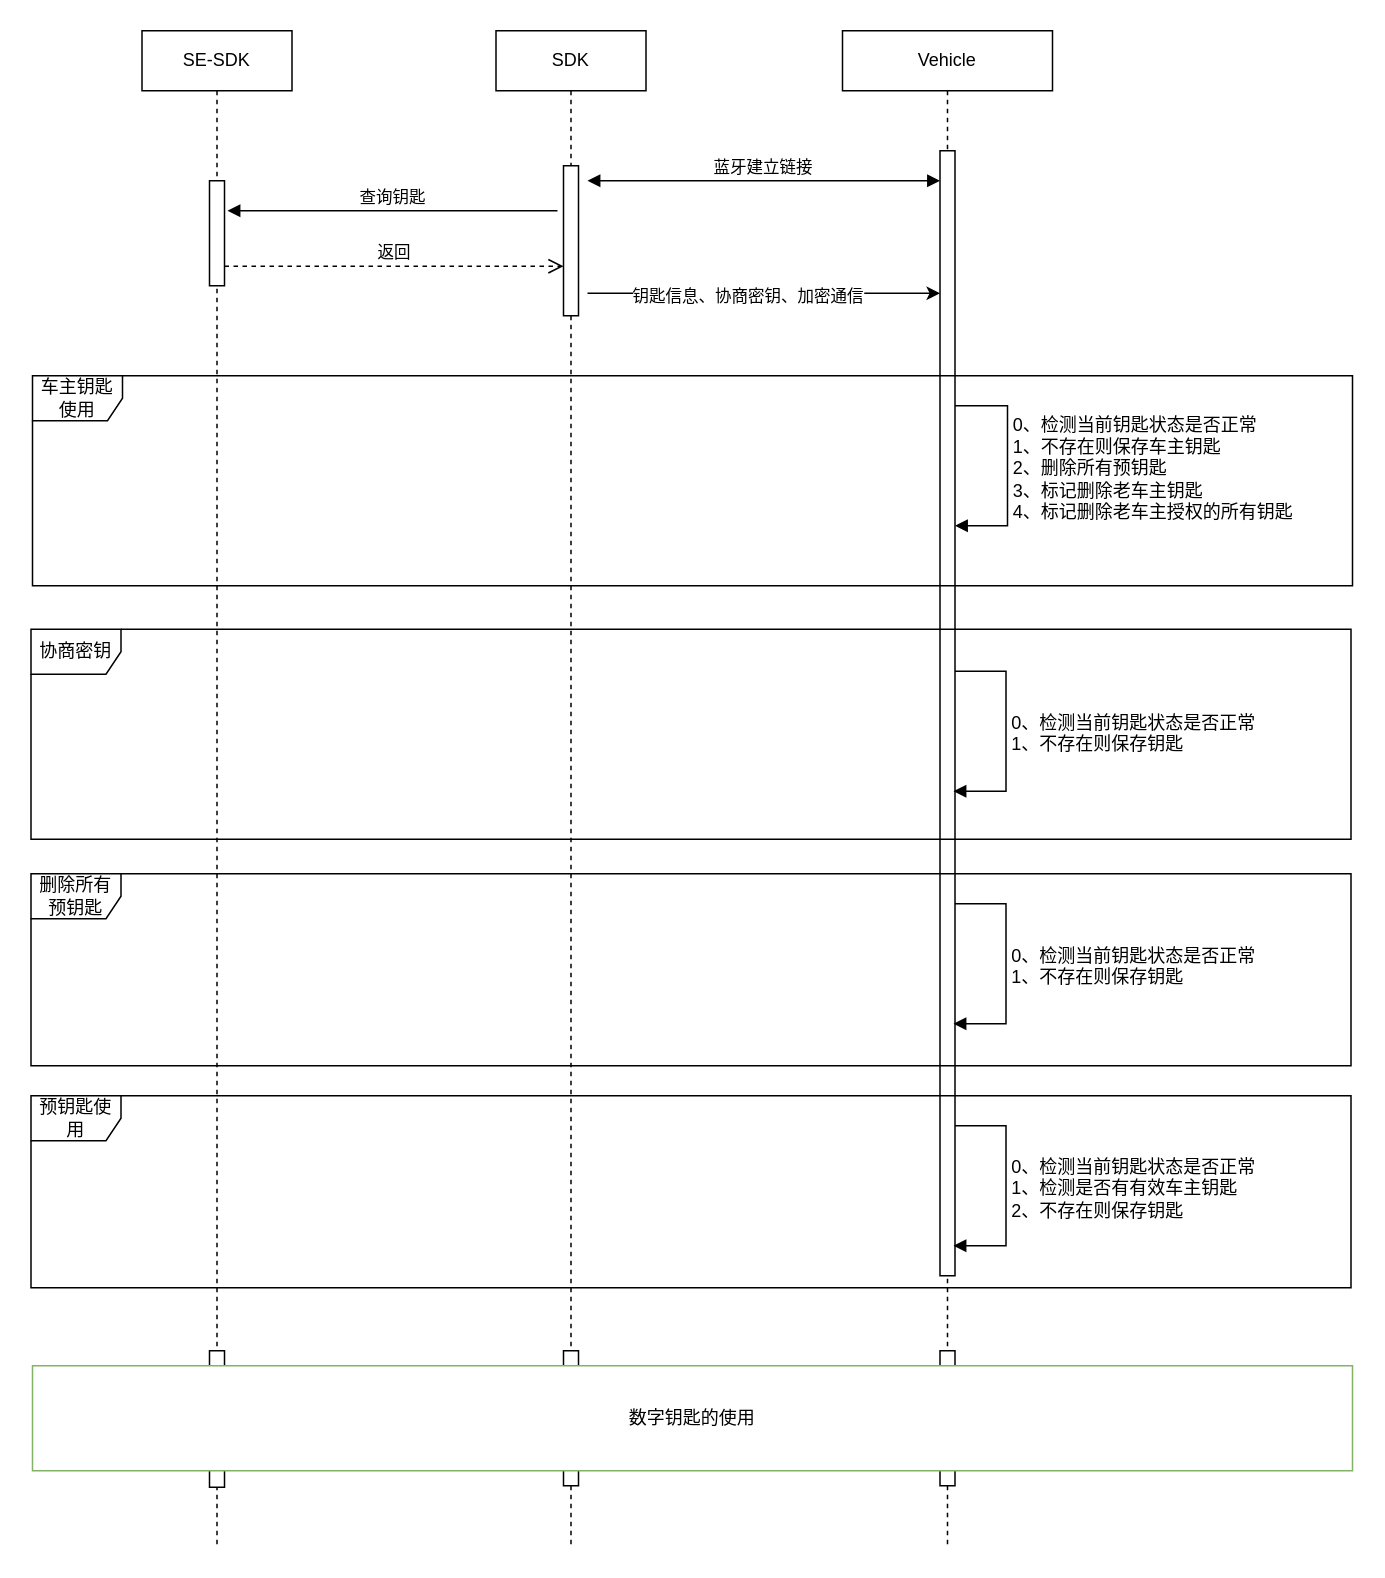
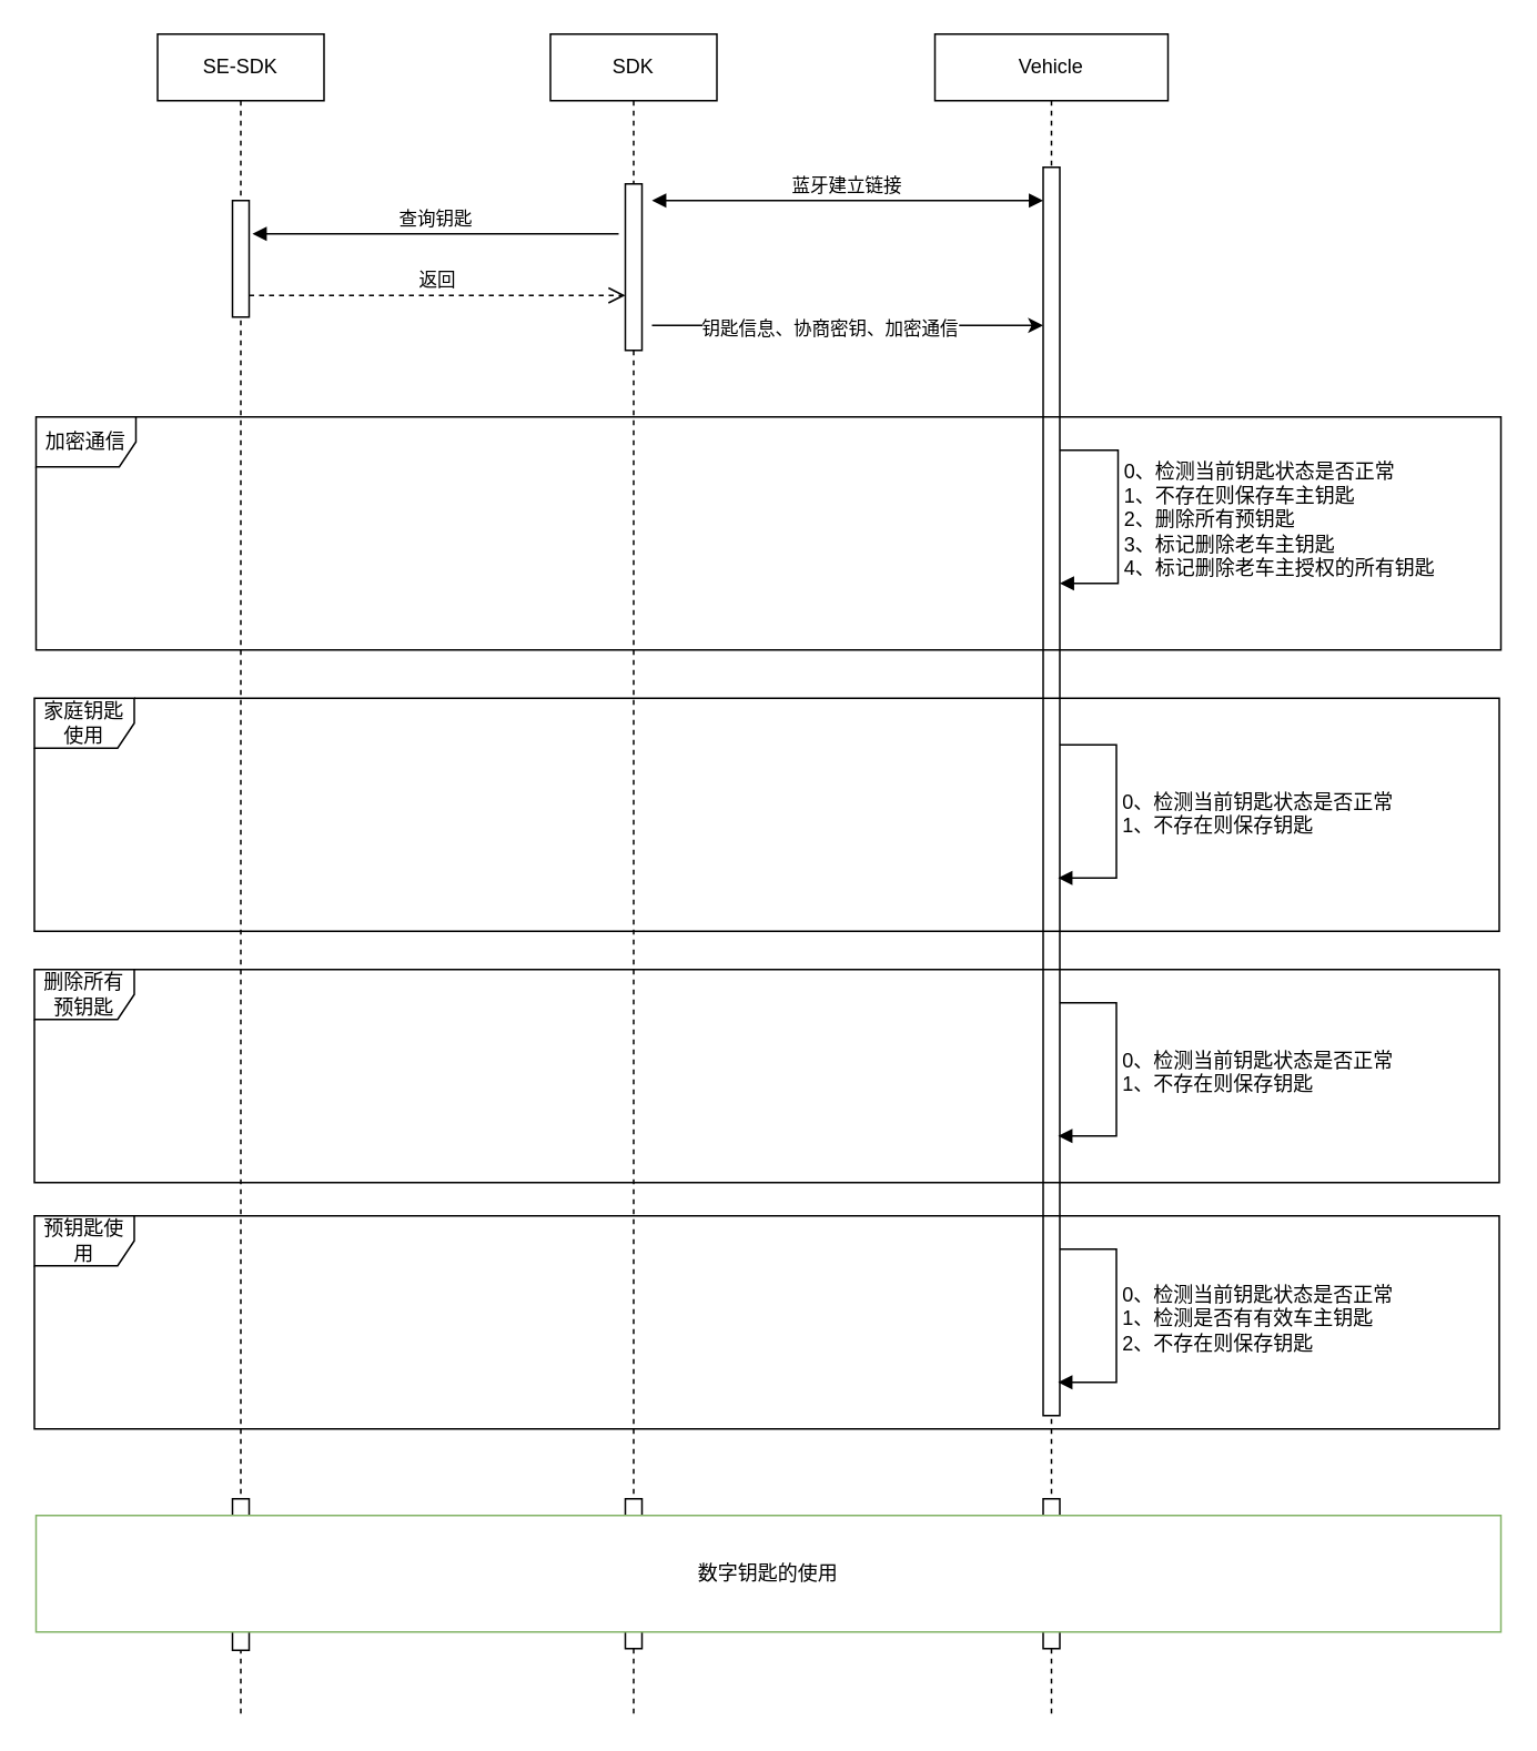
  <mxCell id="0" />
  <mxCell id="1" parent="0" />
  <mxCell id="2" value="SE-SDK" style="shape=umlLifeline;perimeter=lifelinePerimeter;whiteSpace=wrap;html=1;container=0;dropTarget=0;collapsible=0;recursiveResize=0;outlineConnect=0;portConstraint=eastwest;newEdgeStyle={&quot;edgeStyle&quot;:&quot;elbowEdgeStyle&quot;,&quot;elbow&quot;:&quot;vertical&quot;,&quot;curved&quot;:0,&quot;rounded&quot;:0};" vertex="1" parent="1"><mxGeometry x="94" y="20" width="100" height="1010" as="geometry" /></mxCell>
  <mxCell id="3" value="" style="html=1;points=[];perimeter=orthogonalPerimeter;outlineConnect=0;targetShapes=umlLifeline;portConstraint=eastwest;newEdgeStyle={&quot;edgeStyle&quot;:&quot;elbowEdgeStyle&quot;,&quot;elbow&quot;:&quot;vertical&quot;,&quot;curved&quot;:0,&quot;rounded&quot;:0};" vertex="1" parent="2"><mxGeometry x="45" y="100" width="10" height="70" as="geometry" /></mxCell>
  <mxCell id="4" value="" style="html=1;points=[];perimeter=orthogonalPerimeter;outlineConnect=0;targetShapes=umlLifeline;portConstraint=eastwest;newEdgeStyle={&quot;edgeStyle&quot;:&quot;elbowEdgeStyle&quot;,&quot;elbow&quot;:&quot;vertical&quot;,&quot;curved&quot;:0,&quot;rounded&quot;:0};" vertex="1" parent="2"><mxGeometry x="45" y="880" width="10" height="91" as="geometry" /></mxCell>
  <mxCell id="5" value="SDK" style="shape=umlLifeline;perimeter=lifelinePerimeter;whiteSpace=wrap;html=1;container=0;dropTarget=0;collapsible=0;recursiveResize=0;outlineConnect=0;portConstraint=eastwest;newEdgeStyle={&quot;edgeStyle&quot;:&quot;elbowEdgeStyle&quot;,&quot;elbow&quot;:&quot;vertical&quot;,&quot;curved&quot;:0,&quot;rounded&quot;:0};" vertex="1" parent="1"><mxGeometry x="330" y="20" width="100" height="1010" as="geometry" /></mxCell>
  <mxCell id="6" value="" style="html=1;points=[];perimeter=orthogonalPerimeter;outlineConnect=0;targetShapes=umlLifeline;portConstraint=eastwest;newEdgeStyle={&quot;edgeStyle&quot;:&quot;elbowEdgeStyle&quot;,&quot;elbow&quot;:&quot;vertical&quot;,&quot;curved&quot;:0,&quot;rounded&quot;:0};" vertex="1" parent="5"><mxGeometry x="45" y="90" width="10" height="100" as="geometry" /></mxCell>
  <mxCell id="7" value="" style="html=1;points=[];perimeter=orthogonalPerimeter;outlineConnect=0;targetShapes=umlLifeline;portConstraint=eastwest;newEdgeStyle={&quot;edgeStyle&quot;:&quot;elbowEdgeStyle&quot;,&quot;elbow&quot;:&quot;vertical&quot;,&quot;curved&quot;:0,&quot;rounded&quot;:0};" vertex="1" parent="5"><mxGeometry x="45" y="880" width="10" height="90" as="geometry" /></mxCell>
  <mxCell id="8" value="蓝牙建立链接" style="html=1;verticalAlign=bottom;endArrow=block;edgeStyle=elbowEdgeStyle;elbow=vertical;curved=0;rounded=0;startArrow=block;startFill=1;" edge="1" parent="1" source="15"><mxGeometry relative="1" as="geometry"><mxPoint x="566" y="120" as="sourcePoint" /><Array as="points" /><mxPoint x="391" y="120" as="targetPoint" /></mxGeometry></mxCell>
  <mxCell id="9" value="Vehicle" style="shape=umlLifeline;perimeter=lifelinePerimeter;whiteSpace=wrap;html=1;container=0;dropTarget=0;collapsible=0;recursiveResize=0;outlineConnect=0;portConstraint=eastwest;newEdgeStyle={&quot;edgeStyle&quot;:&quot;elbowEdgeStyle&quot;,&quot;elbow&quot;:&quot;vertical&quot;,&quot;curved&quot;:0,&quot;rounded&quot;:0};" vertex="1" parent="1"><mxGeometry x="561" y="20" width="140" height="1010" as="geometry" /></mxCell>
  <mxCell id="10" value="" style="html=1;points=[];perimeter=orthogonalPerimeter;outlineConnect=0;targetShapes=umlLifeline;portConstraint=eastwest;newEdgeStyle={&quot;edgeStyle&quot;:&quot;elbowEdgeStyle&quot;,&quot;elbow&quot;:&quot;vertical&quot;,&quot;curved&quot;:0,&quot;rounded&quot;:0};" vertex="1" parent="9"><mxGeometry x="65" y="880" width="10" height="90" as="geometry" /></mxCell>
  <mxCell id="11" value="" style="endArrow=classic;html=1;rounded=0;" edge="1" parent="1"><mxGeometry width="50" height="50" relative="1" as="geometry"><mxPoint x="391" y="195" as="sourcePoint" /><mxPoint x="626" y="195" as="targetPoint" /></mxGeometry></mxCell>
  <mxCell id="12" value="钥匙信息、协商密钥、加密通信" style="edgeLabel;html=1;align=center;verticalAlign=middle;resizable=0;points=[];" vertex="1" connectable="0" parent="11"><mxGeometry x="-0.101" y="-1" relative="1" as="geometry"><mxPoint as="offset" /></mxGeometry></mxCell>
  <mxCell id="13" value="&lt;div&gt;0、检测当前钥匙状态是否正常&lt;/div&gt;&lt;div&gt;1、不存在则保存车主钥匙&lt;/div&gt;2、删除所有预钥匙&lt;div&gt;3、标记删除老车主钥匙&lt;/div&gt;&lt;div&gt;4、标记删除老车主授权的所有钥匙&lt;br&gt;&lt;div&gt;&lt;br&gt;&lt;/div&gt;&lt;/div&gt;" style="html=1;align=left;spacingLeft=2;endArrow=block;rounded=0;edgeStyle=orthogonalEdgeStyle;curved=0;rounded=0;fontFamily=Helvetica;fontSize=12;fontColor=default;" edge="1" parent="1" source="15" target="15"><mxGeometry x="0.118" relative="1" as="geometry"><mxPoint x="636" y="290" as="sourcePoint" /><Array as="points"><mxPoint x="671" y="270" /><mxPoint x="671" y="350" /></Array><mxPoint x="636" y="320" as="targetPoint" /><mxPoint as="offset" /></mxGeometry></mxCell>
  <mxCell id="14" value="返回" style="html=1;verticalAlign=bottom;endArrow=open;dashed=1;endSize=8;edgeStyle=elbowEdgeStyle;elbow=vertical;curved=0;rounded=0;" edge="1" parent="1"><mxGeometry relative="1" as="geometry"><mxPoint x="375" y="177" as="targetPoint" /><Array as="points" /><mxPoint x="149" y="177" as="sourcePoint" /></mxGeometry></mxCell>
  <mxCell id="15" value="" style="html=1;points=[];perimeter=orthogonalPerimeter;outlineConnect=0;targetShapes=umlLifeline;portConstraint=eastwest;newEdgeStyle={&quot;edgeStyle&quot;:&quot;elbowEdgeStyle&quot;,&quot;elbow&quot;:&quot;vertical&quot;,&quot;curved&quot;:0,&quot;rounded&quot;:0};" vertex="1" parent="1"><mxGeometry x="626" y="100" width="10" height="750" as="geometry" /></mxCell>
  <mxCell id="16" value="查询钥匙" style="html=1;verticalAlign=bottom;endArrow=block;edgeStyle=elbowEdgeStyle;elbow=vertical;curved=0;rounded=0;startArrow=none;startFill=0;" edge="1" parent="1"><mxGeometry relative="1" as="geometry"><mxPoint x="371" y="140" as="sourcePoint" /><Array as="points" /><mxPoint x="151" y="140" as="targetPoint" /></mxGeometry></mxCell>
- <mxCell id="17" value="车主钥匙使用" style="shape=umlFrame;whiteSpace=wrap;html=1;pointerEvents=0;sketch=0;strokeColor=default;align=center;verticalAlign=middle;fontFamily=Helvetica;fontSize=12;fontColor=default;fillColor=default;" vertex="1" parent="1"><mxGeometry x="21" y="250" width="880" height="140" as="geometry" /></mxCell>
+ <mxCell id="17" value="加密通信" style="shape=umlFrame;whiteSpace=wrap;html=1;pointerEvents=0;sketch=0;strokeColor=default;align=center;verticalAlign=middle;fontFamily=Helvetica;fontSize=12;fontColor=default;fillColor=default;" vertex="1" parent="1"><mxGeometry x="21" y="250" width="880" height="140" as="geometry" /></mxCell>
  <mxCell id="18" value="&lt;div&gt;0、检测当前钥匙状态是否正常&lt;/div&gt;&lt;div&gt;1、不存在则保存钥匙&lt;/div&gt;&lt;div&gt;&lt;div&gt;&lt;br&gt;&lt;/div&gt;&lt;/div&gt;" style="html=1;align=left;spacingLeft=2;endArrow=block;rounded=0;edgeStyle=orthogonalEdgeStyle;curved=0;rounded=0;fontFamily=Helvetica;fontSize=12;fontColor=default;" edge="1" parent="1" source="15"><mxGeometry x="0.118" relative="1" as="geometry"><mxPoint x="635" y="467" as="sourcePoint" /><Array as="points"><mxPoint x="670" y="447" /><mxPoint x="670" y="527" /></Array><mxPoint x="635" y="527" as="targetPoint" /><mxPoint as="offset" /></mxGeometry></mxCell>
- <mxCell id="19" value="协商密钥" style="shape=umlFrame;whiteSpace=wrap;html=1;pointerEvents=0;sketch=0;strokeColor=default;align=center;verticalAlign=middle;fontFamily=Helvetica;fontSize=12;fontColor=default;fillColor=default;" vertex="1" parent="1"><mxGeometry x="20" y="419" width="880" height="140" as="geometry" /></mxCell>
+ <mxCell id="19" value="家庭钥匙使用" style="shape=umlFrame;whiteSpace=wrap;html=1;pointerEvents=0;sketch=0;strokeColor=default;align=center;verticalAlign=middle;fontFamily=Helvetica;fontSize=12;fontColor=default;fillColor=default;" vertex="1" parent="1"><mxGeometry x="20" y="419" width="880" height="140" as="geometry" /></mxCell>
  <mxCell id="20" value="&lt;div&gt;0、检测当前钥匙状态是否正常&lt;/div&gt;&lt;div&gt;1、不存在则保存钥匙&lt;/div&gt;&lt;div&gt;&lt;div&gt;&lt;br&gt;&lt;/div&gt;&lt;/div&gt;" style="html=1;align=left;spacingLeft=2;endArrow=block;rounded=0;edgeStyle=orthogonalEdgeStyle;curved=0;rounded=0;fontFamily=Helvetica;fontSize=12;fontColor=default;" edge="1" parent="1"><mxGeometry x="0.118" relative="1" as="geometry"><mxPoint x="636" y="602" as="sourcePoint" /><Array as="points"><mxPoint x="670" y="602" /><mxPoint x="670" y="682" /></Array><mxPoint x="635" y="682" as="targetPoint" /><mxPoint as="offset" /></mxGeometry></mxCell>
  <mxCell id="21" value="删除所有预钥匙" style="shape=umlFrame;whiteSpace=wrap;html=1;pointerEvents=0;sketch=0;strokeColor=default;align=center;verticalAlign=middle;fontFamily=Helvetica;fontSize=12;fontColor=default;fillColor=default;" vertex="1" parent="1"><mxGeometry x="20" y="582" width="880" height="128" as="geometry" /></mxCell>
  <mxCell id="22" value="&lt;div&gt;0、检测当前钥匙状态是否正常&lt;/div&gt;&lt;div&gt;1、检测是否有有效车主钥匙&lt;/div&gt;&lt;div&gt;2、不存在则保存钥匙&lt;/div&gt;&lt;div&gt;&lt;div&gt;&lt;br&gt;&lt;/div&gt;&lt;/div&gt;" style="html=1;align=left;spacingLeft=2;endArrow=block;rounded=0;edgeStyle=orthogonalEdgeStyle;curved=0;rounded=0;fontFamily=Helvetica;fontSize=12;fontColor=default;" edge="1" parent="1"><mxGeometry x="0.118" relative="1" as="geometry"><mxPoint x="636" y="750" as="sourcePoint" /><Array as="points"><mxPoint x="670" y="750" /><mxPoint x="670" y="830" /></Array><mxPoint x="635" y="830" as="targetPoint" /><mxPoint as="offset" /></mxGeometry></mxCell>
  <mxCell id="23" value="预钥匙使用" style="shape=umlFrame;whiteSpace=wrap;html=1;pointerEvents=0;sketch=0;strokeColor=default;align=center;verticalAlign=middle;fontFamily=Helvetica;fontSize=12;fontColor=default;fillColor=default;" vertex="1" parent="1"><mxGeometry x="20" y="730" width="880" height="128" as="geometry" /></mxCell>
  <mxCell id="24" value="数字钥匙的使用" style="html=1;whiteSpace=wrap;fillColor=#ffffff;strokeColor=#82b366;" vertex="1" parent="1"><mxGeometry x="21" y="910" width="880" height="70" as="geometry" /></mxCell>
